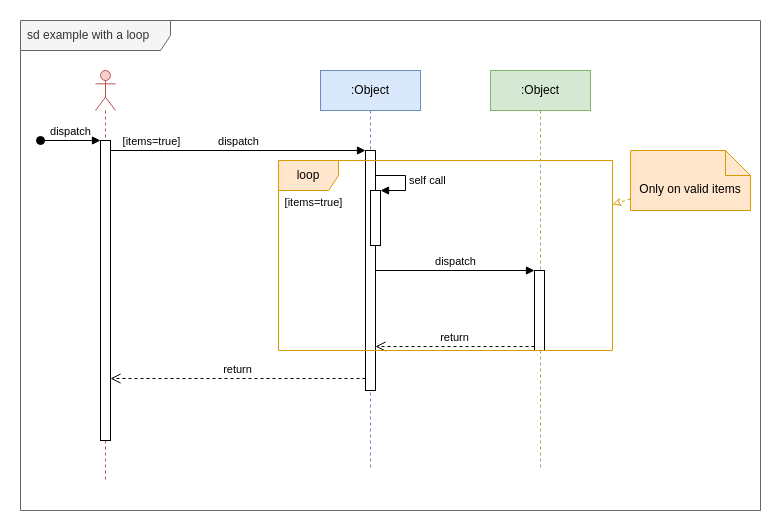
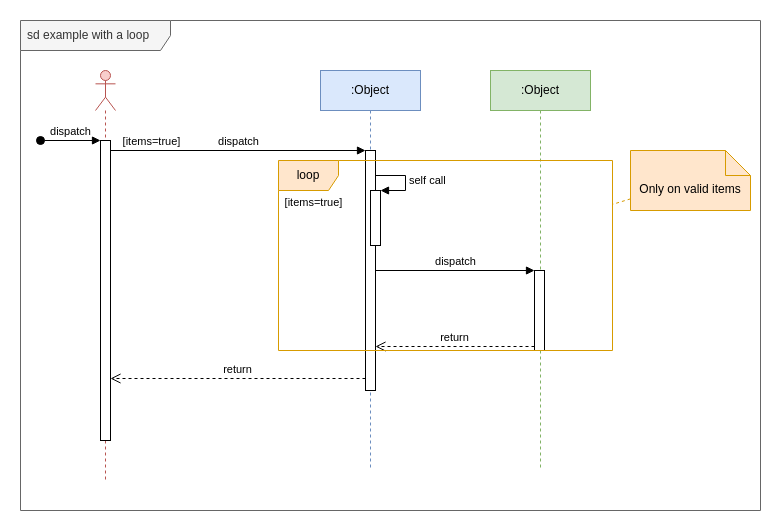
  <mxCell id="0" />
  <mxCell id="1" parent="0" />
  <mxCell id="2" value="sd example with a loop" style="shape=umlFrame;whiteSpace=wrap;html=1;width=150;height=30;boundedLbl=1;verticalAlign=middle;align=left;spacingLeft=5;fillColor=#f5f5f5;fontColor=#333333;strokeColor=#666666;" parent="1" vertex="1"><mxGeometry x="20" y="20" width="740" height="490" as="geometry" /></mxCell>
  <mxCell id="3" value=":Object" style="shape=umlLifeline;perimeter=lifelinePerimeter;whiteSpace=wrap;html=1;container=1;collapsible=0;recursiveResize=0;outlineConnect=0;fillColor=#dae8fc;strokeColor=#6c8ebf;" parent="1" vertex="1"><mxGeometry x="320" y="70" width="100" height="400" as="geometry" /></mxCell>
  <mxCell id="4" value="" style="html=1;points=[];perimeter=orthogonalPerimeter;" parent="3" vertex="1"><mxGeometry x="45" y="80" width="10" height="240" as="geometry" /></mxCell>
  <mxCell id="5" value="" style="html=1;points=[];perimeter=orthogonalPerimeter;" parent="3" vertex="1"><mxGeometry x="50" y="120" width="10" height="55" as="geometry" /></mxCell>
  <mxCell id="6" value="self call" style="edgeStyle=orthogonalEdgeStyle;html=1;align=left;spacingLeft=2;endArrow=block;rounded=0;entryX=1;entryY=0;" parent="3" target="5" edge="1"><mxGeometry relative="1" as="geometry"><mxPoint x="55" y="105" as="sourcePoint" /><Array as="points"><mxPoint x="85" y="105" /></Array></mxGeometry></mxCell>
  <mxCell id="7" value="" style="shape=umlLifeline;participant=umlActor;perimeter=lifelinePerimeter;whiteSpace=wrap;html=1;container=1;collapsible=0;recursiveResize=0;verticalAlign=top;spacingTop=36;outlineConnect=0;fillColor=#f8cecc;strokeColor=#b85450;" parent="1" vertex="1"><mxGeometry x="95" y="70" width="20" height="410" as="geometry" /></mxCell>
  <mxCell id="8" value="" style="html=1;points=[];perimeter=orthogonalPerimeter;" parent="7" vertex="1"><mxGeometry x="5" y="70" width="10" height="300" as="geometry" /></mxCell>
  <mxCell id="9" value="dispatch" style="html=1;verticalAlign=bottom;startArrow=oval;endArrow=block;startSize=8;rounded=0;" parent="7" target="8" edge="1"><mxGeometry relative="1" as="geometry"><mxPoint x="-55" y="70" as="sourcePoint" /></mxGeometry></mxCell>
  <mxCell id="10" value="dispatch" style="html=1;verticalAlign=bottom;endArrow=block;entryX=0;entryY=0;rounded=0;" parent="1" source="8" target="4" edge="1"><mxGeometry relative="1" as="geometry"><mxPoint x="200" y="150" as="sourcePoint" /></mxGeometry></mxCell>
  <mxCell id="11" value="[items=true]" style="edgeLabel;html=1;align=center;verticalAlign=middle;resizable=0;points=[];" parent="10" vertex="1" connectable="0"><mxGeometry x="-0.859" y="2" relative="1" as="geometry"><mxPoint x="22" y="-8" as="offset" /></mxGeometry></mxCell>
  <mxCell id="12" value="return" style="html=1;verticalAlign=bottom;endArrow=open;dashed=1;endSize=8;exitX=0;exitY=0.95;rounded=0;" parent="1" source="4" target="8" edge="1"><mxGeometry relative="1" as="geometry"><mxPoint x="200" y="226" as="targetPoint" /></mxGeometry></mxCell>
  <mxCell id="13" value=":Object" style="shape=umlLifeline;perimeter=lifelinePerimeter;whiteSpace=wrap;html=1;container=1;collapsible=0;recursiveResize=0;outlineConnect=0;fillColor=#d5e8d4;strokeColor=#82b366;" parent="1" vertex="1"><mxGeometry x="490" y="70" width="100" height="400" as="geometry" /></mxCell>
  <mxCell id="14" value="" style="html=1;points=[];perimeter=orthogonalPerimeter;" parent="13" vertex="1"><mxGeometry x="44" y="200" width="10" height="80" as="geometry" /></mxCell>
  <mxCell id="15" value="dispatch" style="html=1;verticalAlign=bottom;endArrow=block;entryX=0;entryY=0;rounded=0;" parent="1" source="4" target="14" edge="1"><mxGeometry relative="1" as="geometry"><mxPoint x="374" y="270" as="sourcePoint" /></mxGeometry></mxCell>
  <mxCell id="16" value="return" style="html=1;verticalAlign=bottom;endArrow=open;dashed=1;endSize=8;exitX=0;exitY=0.95;rounded=0;" parent="1" source="14" target="4" edge="1"><mxGeometry relative="1" as="geometry"><mxPoint x="680" y="420" as="targetPoint" /></mxGeometry></mxCell>
  <mxCell id="17" value="" style="group" parent="1" vertex="1" connectable="0"><mxGeometry x="278" y="160" width="334" height="190" as="geometry" /></mxCell>
  <mxCell id="18" value="loop" style="shape=umlFrame;whiteSpace=wrap;html=1;fillColor=#ffe6cc;strokeColor=#d79b00;" parent="17" vertex="1"><mxGeometry width="334" height="190" as="geometry" /></mxCell>
  <mxCell id="19" value="&lt;span style=&quot;font-size: 11px; background-color: rgb(255, 255, 255);&quot;&gt;[items=true]&lt;/span&gt;" style="text;html=1;align=center;verticalAlign=middle;resizable=0;points=[];autosize=1;strokeColor=none;fillColor=none;" parent="17" vertex="1"><mxGeometry y="32" width="70" height="20" as="geometry" /></mxCell>
- <mxCell id="20" style="rounded=0;orthogonalLoop=1;jettySize=auto;html=1;endArrow=classic;endFill=0;dashed=1;fillColor=#ffe6cc;strokeColor=#d79b00;" parent="1" source="21" target="18" edge="1"><mxGeometry relative="1" as="geometry" /></mxCell>
+ <mxCell id="20" style="rounded=0;orthogonalLoop=1;jettySize=auto;html=1;endArrow=none;endFill=0;dashed=1;fillColor=#ffe6cc;strokeColor=#d79b00;" parent="1" source="21" target="18" edge="1"><mxGeometry relative="1" as="geometry" /></mxCell>
  <mxCell id="21" value="Only on valid items" style="shape=note2;boundedLbl=1;whiteSpace=wrap;html=1;size=25;verticalAlign=top;align=center;fillColor=#ffe6cc;strokeColor=#d79b00;" parent="1" vertex="1"><mxGeometry x="630" y="150" width="120" height="60" as="geometry" /></mxCell>
